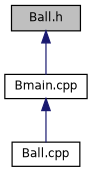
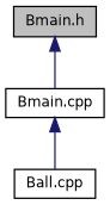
  digraph {
    node [color=black fillcolor=white fontname=Helvetica fontsize=10 shape=record style=filled]
    edge [color=midnightblue dir=back fontname=Helvetica fontsize=10 labelfontname=Helvetica labelfontsize=10 style=solid]
-   n1 [fillcolor=grey75 fontcolor=black height=0.2 label="Ball.h" width=0.4]
+   n1 [fillcolor=grey75 fontcolor=black height=0.2 label="Bmain.h" width=0.4]
    n2 [height=0.2 label="Bmain.cpp" width=0.4]
    n3 [height=0.2 label="Ball.cpp" width=0.4]
    n1 -> n2
    n2 -> n3
  }
